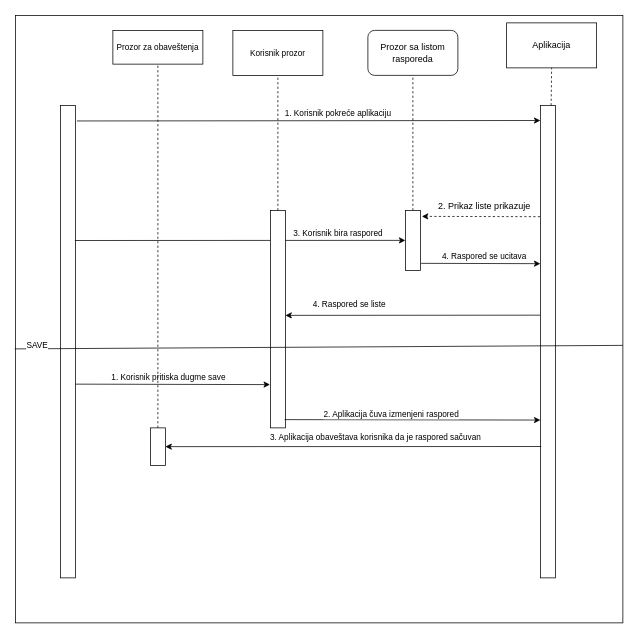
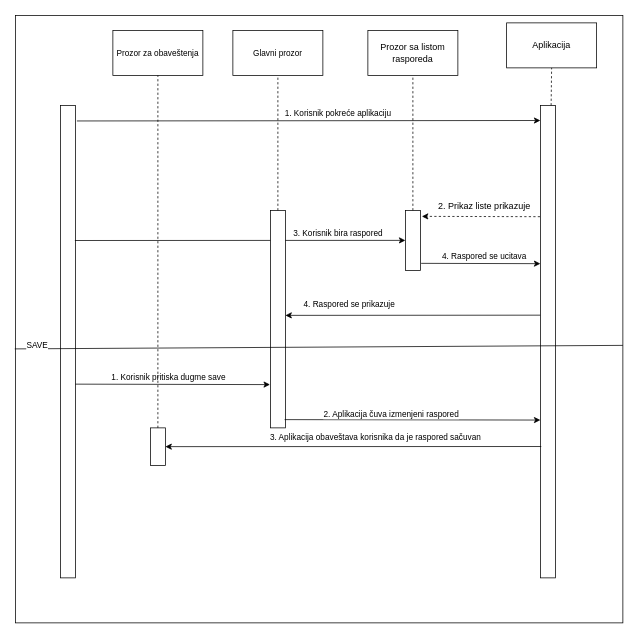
  <mxCell id="0" />
  <mxCell id="1" parent="0" />
  <mxCell id="2" value="" style="whiteSpace=wrap;html=1;aspect=fixed;fillColor=none;strokeWidth=1;" vertex="1" parent="1"><mxGeometry x="20" width="810" height="810" as="geometry" y="20" /></mxCell>
  <mxCell id="3" value="" style="rounded=0;whiteSpace=wrap;html=1;" parent="1" vertex="1"><mxGeometry x="80" y="140" width="20" height="630" as="geometry" /></mxCell>
  <mxCell id="4" value="" style="rounded=0;whiteSpace=wrap;html=1;" parent="1" vertex="1"><mxGeometry x="720" y="140" width="20" height="630" as="geometry" /></mxCell>
  <mxCell id="5" value="" style="endArrow=classic;html=1;rounded=0;exitX=1.1;exitY=0.033;exitDx=0;exitDy=0;exitPerimeter=0;entryX=0;entryY=0.032;entryDx=0;entryDy=0;entryPerimeter=0;" parent="1" source="3" target="4" edge="1"><mxGeometry width="50" height="50" relative="1" as="geometry"><mxPoint x="390" y="460" as="sourcePoint" /><mxPoint x="440" y="410" as="targetPoint" /></mxGeometry></mxCell>
  <mxCell id="6" value="1. Korisnik pokreće aplikaciju" style="edgeLabel;html=1;align=center;verticalAlign=middle;resizable=0;points=[];" parent="5" vertex="1" connectable="0"><mxGeometry x="0.01" y="6" relative="1" as="geometry"><mxPoint x="36" y="-4" as="offset" /></mxGeometry></mxCell>
  <mxCell id="7" value="Aplikacija" style="rounded=0;whiteSpace=wrap;html=1;" parent="1" vertex="1"><mxGeometry x="675" y="30" width="120" height="60" as="geometry" /></mxCell>
  <mxCell id="8" value="" style="endArrow=none;html=1;rounded=0;entryX=0.5;entryY=1;entryDx=0;entryDy=0;dashed=1;" parent="1" source="4" target="7" edge="1"><mxGeometry width="50" height="50" relative="1" as="geometry"><mxPoint x="640" y="200" as="sourcePoint" /><mxPoint x="781" y="112" as="targetPoint" /></mxGeometry></mxCell>
- <mxCell id="9" value="Prozor sa listom&lt;br&gt;rasporeda" style="whiteSpace=wrap;html=1;rounded=1;" parent="1" vertex="1"><mxGeometry x="490" y="40" width="120" height="60" as="geometry" /></mxCell>
+ <mxCell id="9" value="Prozor sa listom&lt;br&gt;rasporeda" style="rounded=0;whiteSpace=wrap;html=1;" parent="1" vertex="1"><mxGeometry x="490" y="40" width="120" height="60" as="geometry" /></mxCell>
  <mxCell id="10" value="" style="rounded=0;whiteSpace=wrap;html=1;" parent="1" vertex="1"><mxGeometry x="540" y="280" width="20" height="80" as="geometry" /></mxCell>
  <mxCell id="11" value="" style="endArrow=classic;html=1;rounded=0;exitX=0.997;exitY=0.947;exitDx=0;exitDy=0;exitPerimeter=0;dashed=1;" parent="1" source="12" edge="1"><mxGeometry width="50" height="50" relative="1" as="geometry"><mxPoint x="440" y="430" as="sourcePoint" /><mxPoint x="562" y="288" as="targetPoint" /></mxGeometry></mxCell>
  <mxCell id="12" value="2. Prikaz liste prikazuje" style="text;html=1;align=center;verticalAlign=middle;resizable=0;points=[];autosize=1;strokeColor=none;fillColor=none;" parent="1" vertex="1"><mxGeometry x="570" y="260" width="150" height="30" as="geometry" /></mxCell>
  <mxCell id="13" value="" style="endArrow=none;dashed=1;html=1;rounded=0;labelBackgroundColor=default;strokeColor=default;align=center;verticalAlign=middle;fontFamily=Helvetica;fontSize=11;fontColor=default;shape=connector;entryX=0.5;entryY=1;entryDx=0;entryDy=0;exitX=0.5;exitY=0;exitDx=0;exitDy=0;" parent="1" source="10" target="9" edge="1"><mxGeometry width="50" height="50" relative="1" as="geometry"><mxPoint x="440" y="430" as="sourcePoint" /><mxPoint x="490" y="380" as="targetPoint" /></mxGeometry></mxCell>
  <mxCell id="14" value="" style="endArrow=classic;html=1;rounded=0;labelBackgroundColor=default;strokeColor=default;align=center;verticalAlign=middle;fontFamily=Helvetica;fontSize=11;fontColor=default;shape=connector;exitX=0.967;exitY=0.286;exitDx=0;exitDy=0;entryX=0;entryY=0.5;entryDx=0;entryDy=0;exitPerimeter=0;" parent="1" source="3" target="10" edge="1"><mxGeometry width="50" height="50" relative="1" as="geometry"><mxPoint x="440" y="430" as="sourcePoint" /><mxPoint x="490" y="380" as="targetPoint" /></mxGeometry></mxCell>
  <mxCell id="15" value="3. Korisnik bira raspored" style="edgeLabel;html=1;align=center;verticalAlign=middle;resizable=0;points=[];fontSize=11;fontFamily=Helvetica;fontColor=default;" parent="14" vertex="1" connectable="0"><mxGeometry x="0.023" y="-7" relative="1" as="geometry"><mxPoint x="125" y="-17" as="offset" /></mxGeometry></mxCell>
  <mxCell id="16" value="" style="endArrow=classic;html=1;rounded=0;labelBackgroundColor=default;strokeColor=default;align=center;verticalAlign=middle;fontFamily=Helvetica;fontSize=11;fontColor=default;shape=connector;entryX=0;entryY=0.335;entryDx=0;entryDy=0;entryPerimeter=0;exitX=1.05;exitY=0.883;exitDx=0;exitDy=0;exitPerimeter=0;" parent="1" source="10" target="4" edge="1"><mxGeometry width="50" height="50" relative="1" as="geometry"><mxPoint x="610" y="350" as="sourcePoint" /><mxPoint x="490" y="380" as="targetPoint" /></mxGeometry></mxCell>
  <mxCell id="17" value="4. Raspored se ucitava" style="edgeLabel;html=1;align=center;verticalAlign=middle;resizable=0;points=[];fontSize=11;fontFamily=Helvetica;fontColor=default;" parent="16" vertex="1" connectable="0"><mxGeometry x="0.05" y="-3" relative="1" as="geometry"><mxPoint x="1" y="-13" as="offset" /></mxGeometry></mxCell>
- <mxCell id="18" value="Korisnik prozor" style="rounded=0;whiteSpace=wrap;html=1;fontFamily=Helvetica;fontSize=11;fontColor=default;" parent="1" vertex="1"><mxGeometry x="310" y="40" width="120" height="60" as="geometry" /></mxCell>
+ <mxCell id="18" value="Glavni prozor" style="rounded=0;whiteSpace=wrap;html=1;fontFamily=Helvetica;fontSize=11;fontColor=default;" parent="1" vertex="1"><mxGeometry x="310" y="40" width="120" height="60" as="geometry" /></mxCell>
  <mxCell id="19" value="" style="rounded=0;whiteSpace=wrap;html=1;" parent="1" vertex="1"><mxGeometry x="360" y="280" width="20" height="290" as="geometry" /></mxCell>
  <mxCell id="20" value="" style="endArrow=none;dashed=1;html=1;rounded=0;labelBackgroundColor=default;strokeColor=default;align=center;verticalAlign=middle;fontFamily=Helvetica;fontSize=11;fontColor=default;shape=connector;entryX=0.5;entryY=1;entryDx=0;entryDy=0;exitX=0.5;exitY=0;exitDx=0;exitDy=0;" parent="1" source="19" target="18" edge="1"><mxGeometry width="50" height="50" relative="1" as="geometry"><mxPoint x="440" y="430" as="sourcePoint" /><mxPoint x="490" y="380" as="targetPoint" /></mxGeometry></mxCell>
- <mxCell id="21" value="4. Raspored se liste" style="text;html=1;align=center;verticalAlign=middle;resizable=0;points=[];autosize=1;strokeColor=none;fillColor=none;fontSize=11;fontFamily=Helvetica;fontColor=default;" parent="1" vertex="1"><mxGeometry x="390" y="390" width="150" height="30" as="geometry" /></mxCell>
+ <mxCell id="21" value="4. Raspored se prikazuje" style="text;html=1;align=center;verticalAlign=middle;resizable=0;points=[];autosize=1;strokeColor=none;fillColor=none;fontSize=11;fontFamily=Helvetica;fontColor=default;" parent="1" vertex="1"><mxGeometry x="390" y="390" width="150" height="30" as="geometry" /></mxCell>
  <mxCell id="22" value="" style="endArrow=classic;html=1;rounded=0;labelBackgroundColor=default;strokeColor=default;align=center;verticalAlign=middle;fontFamily=Helvetica;fontSize=11;fontColor=default;shape=connector;exitX=0.998;exitY=0.59;exitDx=0;exitDy=0;exitPerimeter=0;entryX=-0.025;entryY=0.801;entryDx=0;entryDy=0;entryPerimeter=0;" parent="1" source="3" target="19" edge="1"><mxGeometry width="50" height="50" relative="1" as="geometry"><mxPoint x="110" y="460" as="sourcePoint" /><mxPoint x="360" y="510" as="targetPoint" /></mxGeometry></mxCell>
  <mxCell id="23" value="1. Korisnik pritiska dugme save" style="edgeLabel;html=1;align=center;verticalAlign=middle;resizable=0;points=[];fontSize=11;fontFamily=Helvetica;fontColor=default;" parent="22" vertex="1" connectable="0"><mxGeometry x="-0.047" y="-2" relative="1" as="geometry"><mxPoint y="-12" as="offset" /></mxGeometry></mxCell>
  <mxCell id="24" value="" style="endArrow=classic;html=1;rounded=0;labelBackgroundColor=default;strokeColor=default;align=center;verticalAlign=middle;fontFamily=Helvetica;fontSize=11;fontColor=default;shape=connector;exitX=0.95;exitY=0.962;exitDx=0;exitDy=0;exitPerimeter=0;entryX=0;entryY=0.666;entryDx=0;entryDy=0;entryPerimeter=0;" parent="1" source="19" target="4" edge="1"><mxGeometry width="50" height="50" relative="1" as="geometry"><mxPoint x="440" y="400" as="sourcePoint" /><mxPoint x="710" y="560" as="targetPoint" /></mxGeometry></mxCell>
  <mxCell id="25" value="2. Aplikacija čuva izmenjeni raspored" style="edgeLabel;html=1;align=center;verticalAlign=middle;resizable=0;points=[];fontSize=11;fontFamily=Helvetica;fontColor=default;" parent="24" vertex="1" connectable="0"><mxGeometry x="-0.172" y="1" relative="1" as="geometry"><mxPoint y="-7" as="offset" /></mxGeometry></mxCell>
  <mxCell id="26" value="" style="endArrow=classic;html=1;rounded=0;labelBackgroundColor=default;strokeColor=default;align=center;verticalAlign=middle;fontFamily=Helvetica;fontSize=11;fontColor=default;shape=connector;exitX=-0.007;exitY=0.444;exitDx=0;exitDy=0;exitPerimeter=0;" parent="1" source="4" edge="1"><mxGeometry width="50" height="50" relative="1" as="geometry"><mxPoint x="390" y="490" as="sourcePoint" /><mxPoint x="380" y="420" as="targetPoint" /></mxGeometry></mxCell>
  <mxCell id="27" value="" style="rounded=0;whiteSpace=wrap;html=1;" parent="1" vertex="1"><mxGeometry x="200" y="570" width="20" height="50" as="geometry" /></mxCell>
  <mxCell id="28" value="" style="endArrow=classic;html=1;rounded=0;labelBackgroundColor=default;strokeColor=default;align=center;verticalAlign=middle;fontFamily=Helvetica;fontSize=11;fontColor=default;shape=connector;exitX=0.06;exitY=0.722;exitDx=0;exitDy=0;exitPerimeter=0;entryX=1;entryY=0.5;entryDx=0;entryDy=0;" parent="1" source="4" target="27" edge="1"><mxGeometry width="50" height="50" relative="1" as="geometry"><mxPoint x="470" y="540" as="sourcePoint" /><mxPoint x="520" y="490" as="targetPoint" /></mxGeometry></mxCell>
  <mxCell id="29" value="3. Aplikacija obaveštava korisnika da je raspored sačuvan&lt;br&gt;" style="text;html=1;align=center;verticalAlign=middle;resizable=0;points=[];autosize=1;strokeColor=none;fillColor=none;fontSize=11;fontFamily=Helvetica;fontColor=default;" parent="1" vertex="1"><mxGeometry x="350" y="568" width="300" height="30" as="geometry" /></mxCell>
- <mxCell id="30" value="Prozor za obaveštenja" style="rounded=0;whiteSpace=wrap;html=1;fontFamily=Helvetica;fontSize=11;fontColor=default;" parent="1" vertex="1"><mxGeometry x="150" y="40" width="120" height="45" as="geometry" /></mxCell>
+ <mxCell id="30" value="Prozor za obaveštenja" style="rounded=0;whiteSpace=wrap;html=1;fontFamily=Helvetica;fontSize=11;fontColor=default;" parent="1" vertex="1"><mxGeometry x="150" y="40" width="120" height="60" as="geometry" /></mxCell>
  <mxCell id="31" value="" style="endArrow=none;dashed=1;html=1;rounded=0;labelBackgroundColor=default;strokeColor=default;align=center;verticalAlign=middle;fontFamily=Helvetica;fontSize=11;fontColor=default;shape=connector;entryX=0.5;entryY=1;entryDx=0;entryDy=0;exitX=0.5;exitY=0;exitDx=0;exitDy=0;" parent="1" source="27" target="30" edge="1"><mxGeometry width="50" height="50" relative="1" as="geometry"><mxPoint x="510" y="500" as="sourcePoint" /><mxPoint x="560" y="450" as="targetPoint" /></mxGeometry></mxCell>
  <mxCell id="32" value="SAVE" style="endArrow=none;html=1;rounded=0;exitX=-0.001;exitY=0.549;exitDx=0;exitDy=0;exitPerimeter=0;" edge="1" parent="1" source="2"><mxGeometry x="-0.926" y="5" width="50" height="50" relative="1" as="geometry"><mxPoint x="320" y="490" as="sourcePoint" /><mxPoint x="830" y="460" as="targetPoint" /><mxPoint as="offset" /></mxGeometry></mxCell>
